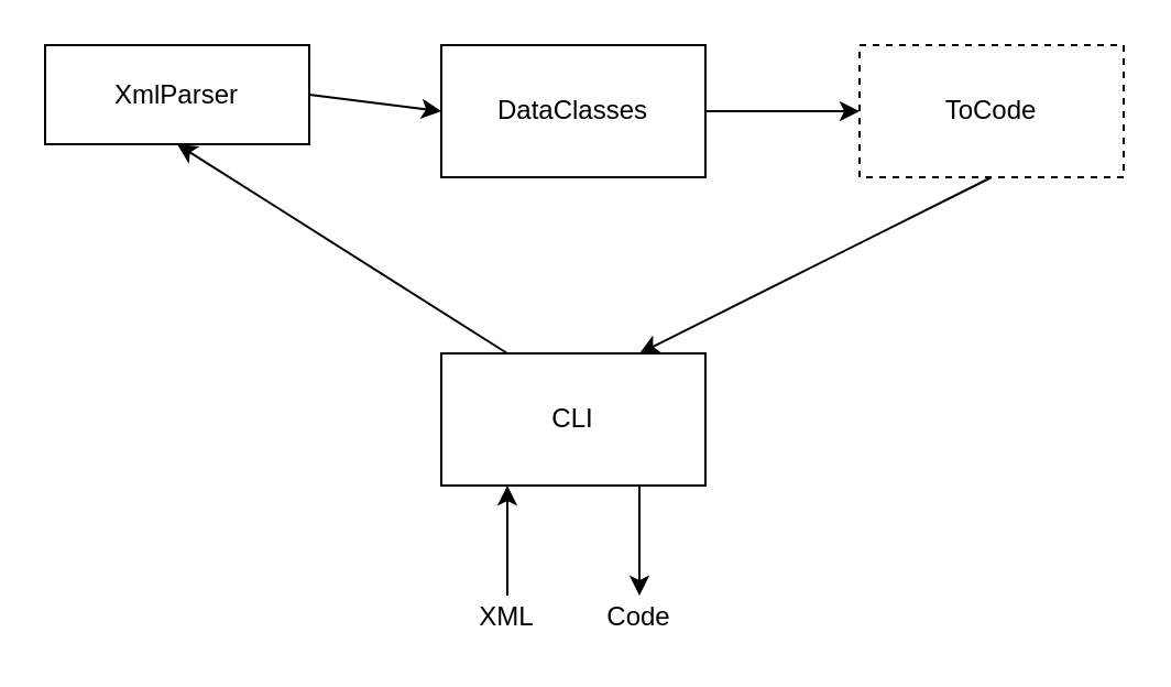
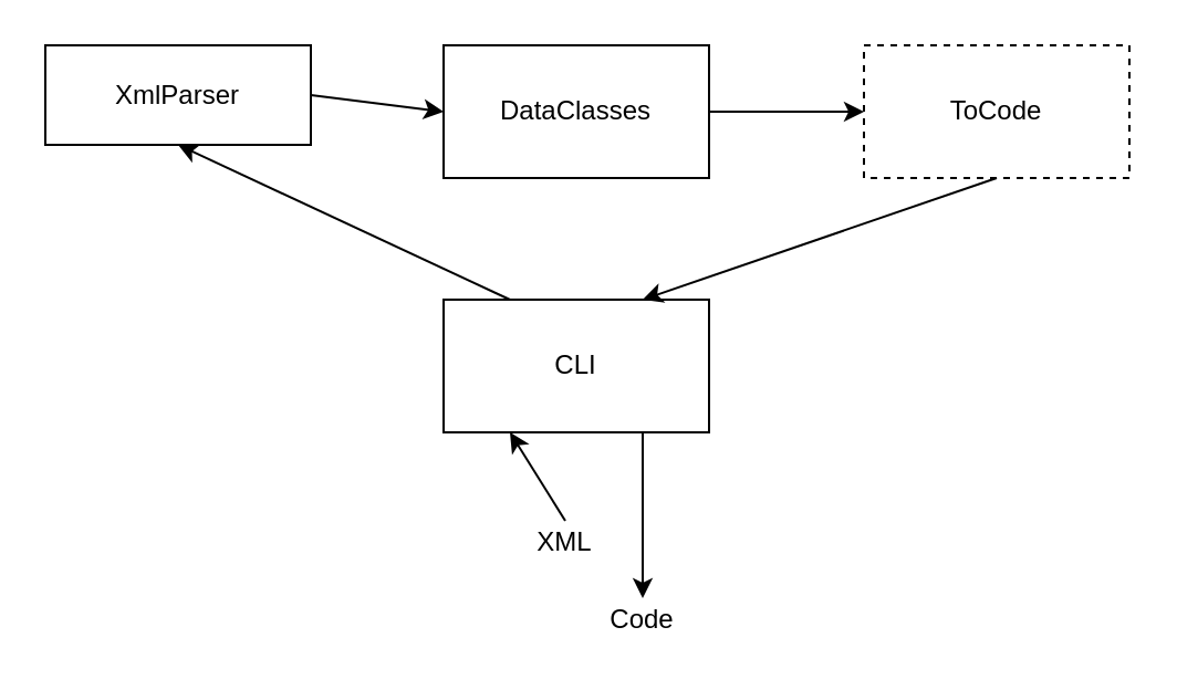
  <mxCell id="0" />
  <mxCell id="1" parent="0" />
- <mxCell id="2" value="CLI" style="rounded=0;whiteSpace=wrap;html=1;" vertex="1" parent="1"><mxGeometry x="200" y="160" width="120" height="60" as="geometry" /></mxCell>
+ <mxCell id="2" value="CLI" style="rounded=0;whiteSpace=wrap;html=1;" vertex="1" parent="1"><mxGeometry x="200" y="135" width="120" height="60" as="geometry" /></mxCell>
  <mxCell id="3" value="XmlParser" style="rounded=0;whiteSpace=wrap;html=1;" vertex="1" parent="1"><mxGeometry x="20" y="20" width="120" height="45" as="geometry" /></mxCell>
  <mxCell id="4" value="DataClasses" style="rounded=0;whiteSpace=wrap;html=1;" vertex="1" parent="1"><mxGeometry x="200" y="20" width="120" height="60" as="geometry" /></mxCell>
  <mxCell id="5" value="ToCode" style="rounded=0;whiteSpace=wrap;html=1;dashed=1;" vertex="1" parent="1"><mxGeometry x="390" y="20" width="120" height="60" as="geometry" /></mxCell>
  <mxCell id="6" value="" style="endArrow=classic;html=1;exitX=0.25;exitY=0;exitDx=0;exitDy=0;entryX=0.5;entryY=1;entryDx=0;entryDy=0;" edge="1" parent="1" source="2" target="3"><mxGeometry width="50" height="50" relative="1" as="geometry"><mxPoint x="20" y="290" as="sourcePoint" /><mxPoint x="70" y="240" as="targetPoint" /></mxGeometry></mxCell>
  <mxCell id="7" value="" style="endArrow=classic;html=1;entryX=0;entryY=0.5;entryDx=0;entryDy=0;exitX=1;exitY=0.5;exitDx=0;exitDy=0;" edge="1" parent="1" source="3" target="4"><mxGeometry width="50" height="50" relative="1" as="geometry"><mxPoint x="20" y="290" as="sourcePoint" /><mxPoint x="70" y="240" as="targetPoint" /></mxGeometry></mxCell>
  <mxCell id="8" value="" style="endArrow=classic;html=1;entryX=0;entryY=0.5;entryDx=0;entryDy=0;exitX=1;exitY=0.5;exitDx=0;exitDy=0;" edge="1" parent="1" source="4" target="5"><mxGeometry width="50" height="50" relative="1" as="geometry"><mxPoint x="20" y="290" as="sourcePoint" /><mxPoint x="70" y="240" as="targetPoint" /></mxGeometry></mxCell>
  <mxCell id="9" value="" style="endArrow=classic;html=1;entryX=0.75;entryY=0;entryDx=0;entryDy=0;exitX=0.5;exitY=1;exitDx=0;exitDy=0;" edge="1" parent="1" source="5" target="2"><mxGeometry width="50" height="50" relative="1" as="geometry"><mxPoint x="20" y="290" as="sourcePoint" /><mxPoint x="70" y="240" as="targetPoint" /></mxGeometry></mxCell>
- <mxCell id="10" value="XML" style="text;html=1;strokeColor=none;fillColor=none;align=center;verticalAlign=middle;whiteSpace=wrap;rounded=0;" vertex="1" parent="1"><mxGeometry x="210" y="270" width="40" height="20" as="geometry" /></mxCell>
+ <mxCell id="10" value="XML" style="text;html=1;strokeColor=none;fillColor=none;align=center;verticalAlign=middle;whiteSpace=wrap;rounded=0;" vertex="1" parent="1"><mxGeometry x="235" y="235" width="40" height="20" as="geometry" /></mxCell>
  <mxCell id="11" value="Code" style="text;html=1;strokeColor=none;fillColor=none;align=center;verticalAlign=middle;whiteSpace=wrap;rounded=0;" vertex="1" parent="1"><mxGeometry x="270" y="270" width="40" height="20" as="geometry" /></mxCell>
  <mxCell id="12" value="" style="endArrow=classic;html=1;entryX=0.5;entryY=0;entryDx=0;entryDy=0;exitX=0.75;exitY=1;exitDx=0;exitDy=0;" edge="1" parent="1" source="2" target="11"><mxGeometry width="50" height="50" relative="1" as="geometry"><mxPoint x="20" y="360" as="sourcePoint" /><mxPoint x="70" y="310" as="targetPoint" /></mxGeometry></mxCell>
  <mxCell id="13" value="" style="endArrow=classic;html=1;exitX=0.5;exitY=0;exitDx=0;exitDy=0;entryX=0.25;entryY=1;entryDx=0;entryDy=0;" edge="1" parent="1" source="10" target="2"><mxGeometry width="50" height="50" relative="1" as="geometry"><mxPoint x="20" y="360" as="sourcePoint" /><mxPoint x="70" y="310" as="targetPoint" /></mxGeometry></mxCell>
